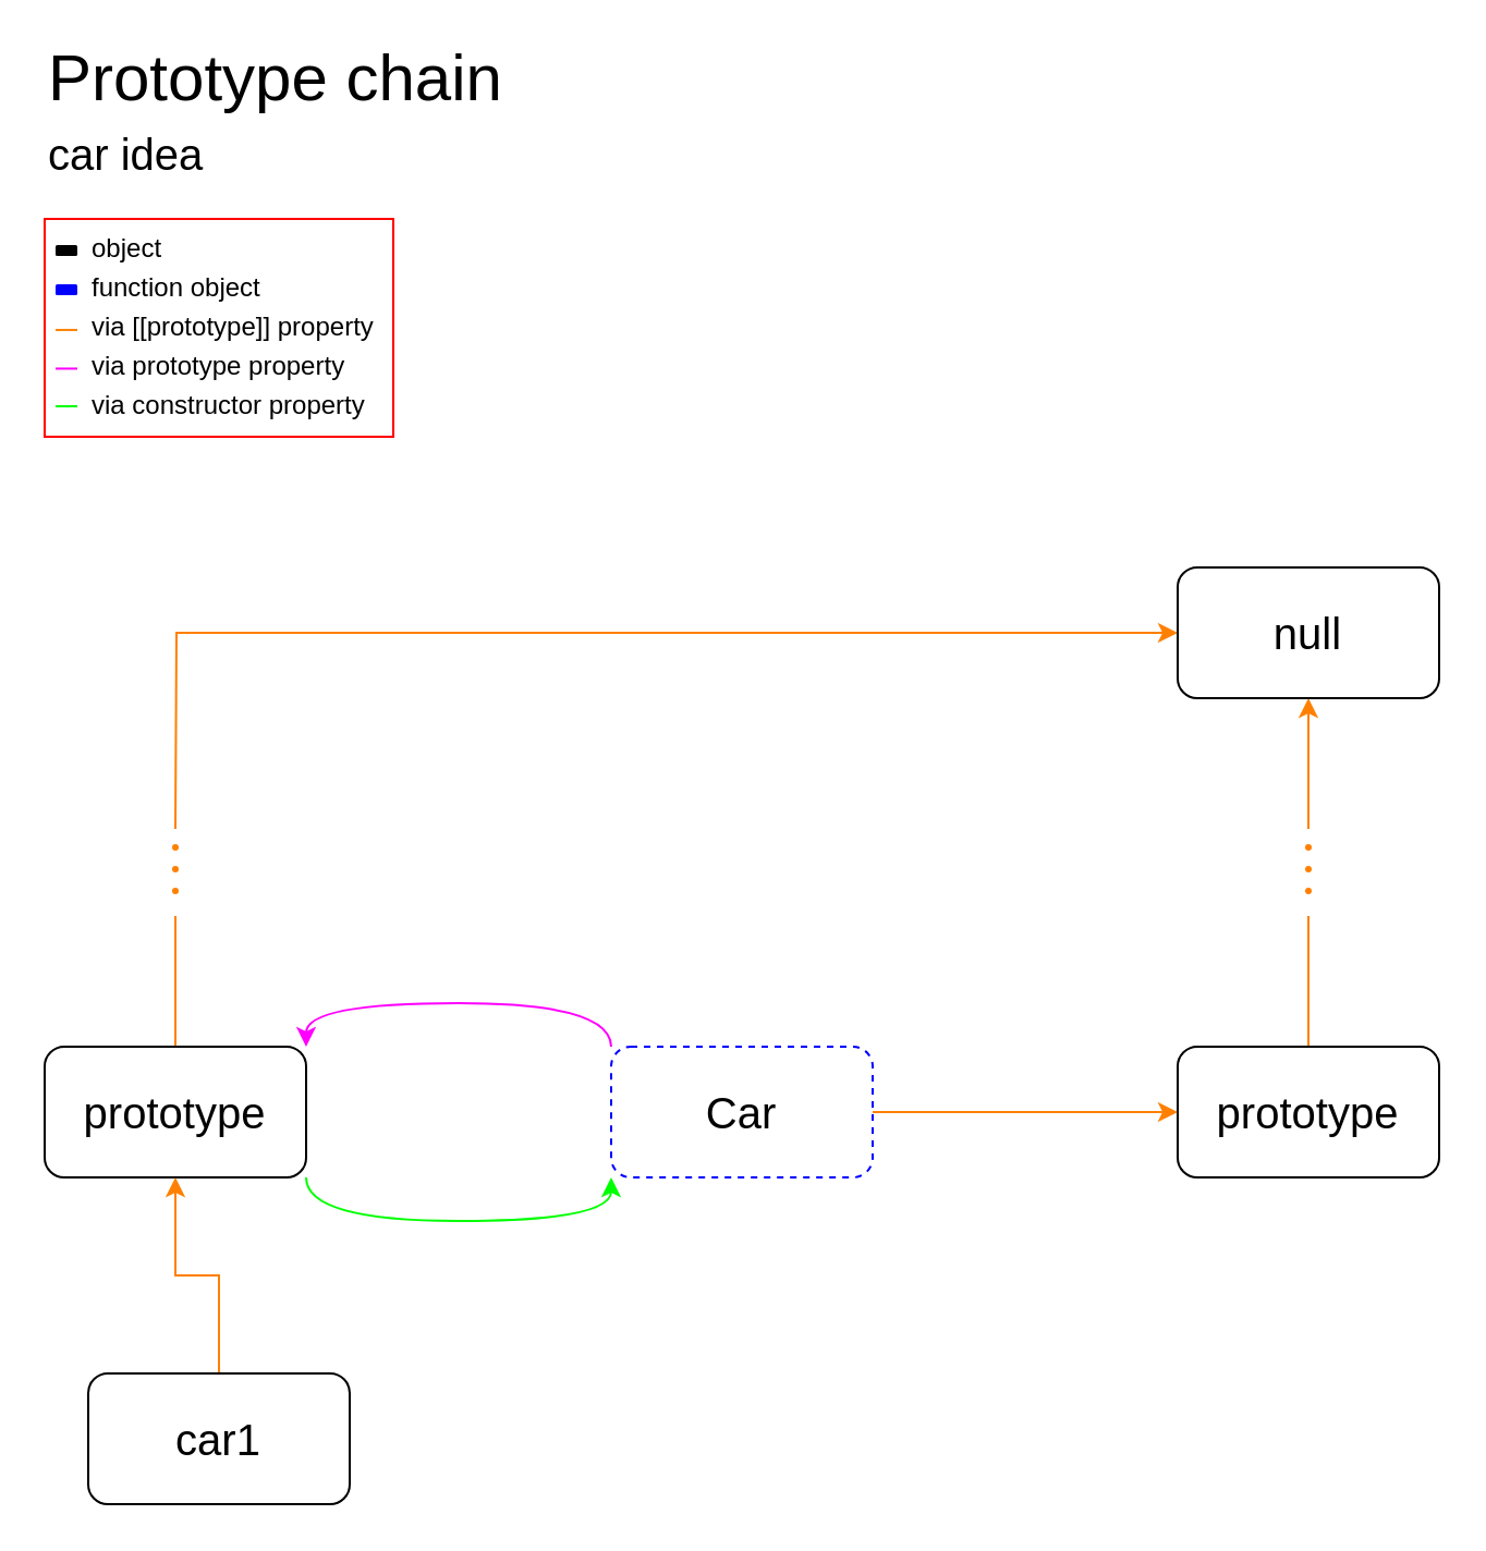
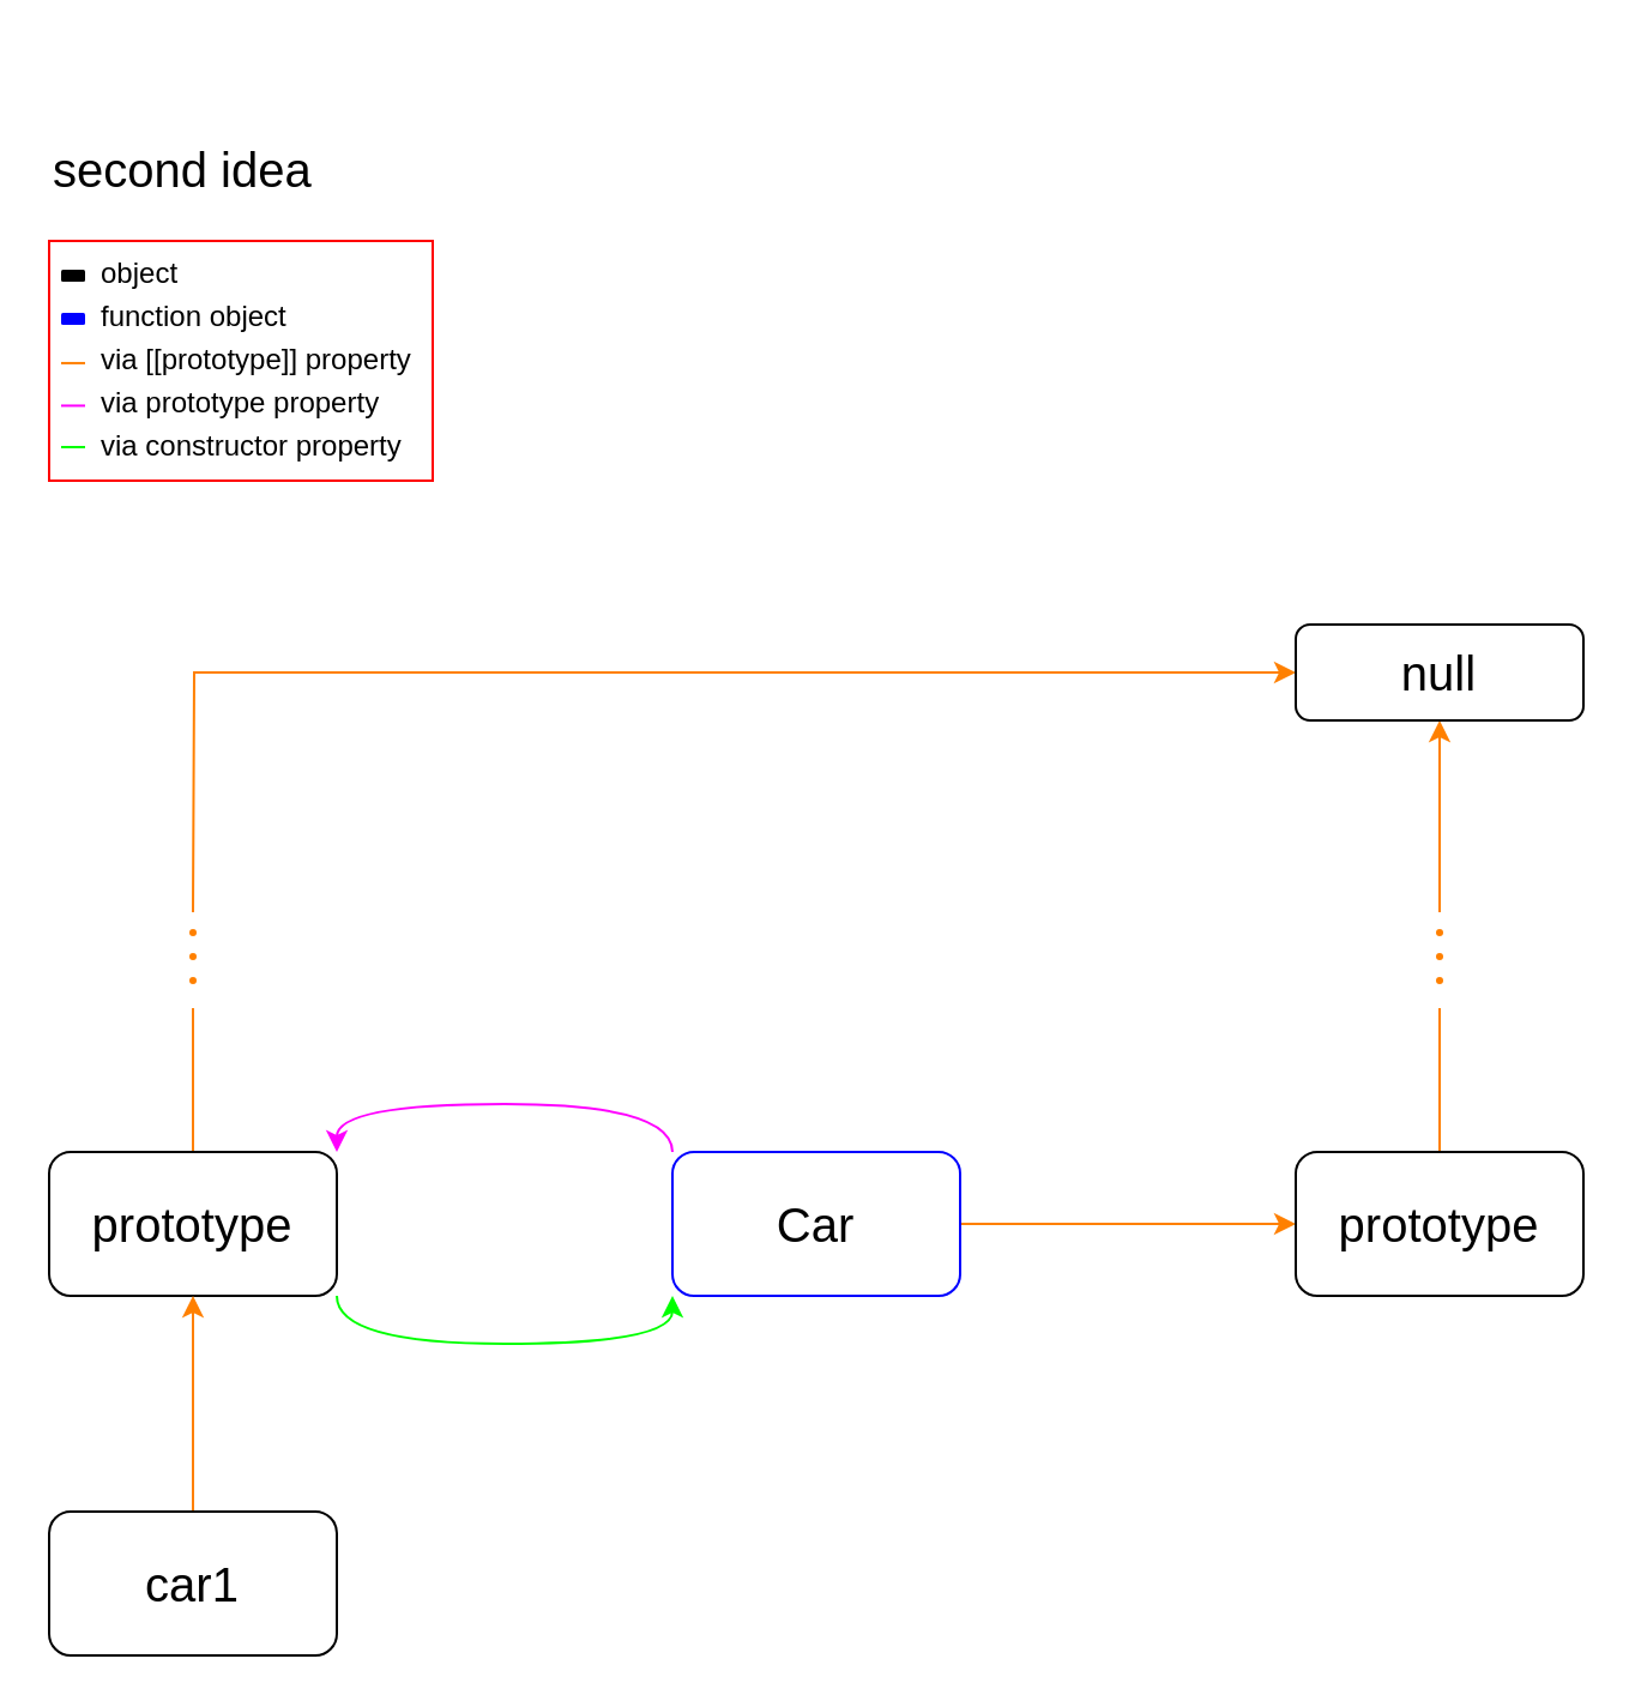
  <mxCell id="0" />
  <mxCell id="1" parent="0" />
  <mxCell id="2" style="edgeStyle=orthogonalEdgeStyle;rounded=0;orthogonalLoop=1;jettySize=auto;html=1;startArrow=classic;startFill=1;endArrow=none;endFill=0;fillColor=#ffe6cc;strokeColor=#FF8000;exitX=0;exitY=0.5;exitDx=0;exitDy=0;" parent="1" source="22" edge="1"><mxGeometry relative="1" as="geometry"><mxPoint x="80" y="380" as="targetPoint" /><mxPoint x="80" y="320" as="sourcePoint" /></mxGeometry></mxCell>
  <mxCell id="3" style="edgeStyle=orthogonalEdgeStyle;rounded=0;orthogonalLoop=1;jettySize=auto;html=1;endArrow=none;endFill=0;fillColor=#ffe6cc;strokeColor=#FF8000;" parent="1" source="5" edge="1"><mxGeometry relative="1" as="geometry"><mxPoint x="80" y="420" as="targetPoint" /></mxGeometry></mxCell>
  <mxCell id="4" style="edgeStyle=orthogonalEdgeStyle;orthogonalLoop=1;jettySize=auto;html=1;entryX=0;entryY=0;entryDx=0;entryDy=0;strokeColor=#FF00FF;fillColor=#ffe6cc;fontSize=10;fontColor=#000000;exitX=1;exitY=0;exitDx=0;exitDy=0;strokeWidth=1;curved=1;startArrow=classic;startFill=1;endArrow=none;endFill=0;" parent="1" source="5" target="9" edge="1"><mxGeometry relative="1" as="geometry"><Array as="points"><mxPoint x="140" y="460" /><mxPoint x="280" y="460" /></Array></mxGeometry></mxCell>
  <mxCell id="5" value="prototype" style="rounded=1;whiteSpace=wrap;html=1;fontSize=20;" parent="1" vertex="1"><mxGeometry x="20" y="480" width="120" height="60" as="geometry" /></mxCell>
  <mxCell id="6" style="edgeStyle=orthogonalEdgeStyle;rounded=0;orthogonalLoop=1;jettySize=auto;html=1;entryX=0.5;entryY=1;entryDx=0;entryDy=0;fillColor=#ffe6cc;strokeColor=#FF8000;" parent="1" source="7" target="5" edge="1"><mxGeometry relative="1" as="geometry" /></mxCell>
- <mxCell id="7" value="car1" style="rounded=1;whiteSpace=wrap;html=1;fontSize=20;" parent="1" vertex="1"><mxGeometry x="40" y="630" width="120" height="60" as="geometry" /></mxCell>
+ <mxCell id="7" value="car1" style="rounded=1;whiteSpace=wrap;html=1;fontSize=20;" parent="1" vertex="1"><mxGeometry x="20" y="630" width="120" height="60" as="geometry" /></mxCell>
  <mxCell id="8" style="edgeStyle=orthogonalEdgeStyle;rounded=0;orthogonalLoop=1;jettySize=auto;html=1;entryX=0;entryY=0.5;entryDx=0;entryDy=0;strokeColor=#FF8000;fillColor=#ffe6cc;fontSize=10;fontColor=#000000;" parent="1" source="9" target="24" edge="1"><mxGeometry relative="1" as="geometry" /></mxCell>
- <mxCell id="9" value="Car" style="rounded=1;whiteSpace=wrap;html=1;fontSize=20;strokeColor=#0000FF;dashed=1;" parent="1" vertex="1"><mxGeometry x="280" y="480" width="120" height="60" as="geometry" /></mxCell>
+ <mxCell id="9" value="Car" style="rounded=1;whiteSpace=wrap;html=1;fontSize=20;strokeColor=#0000FF;" parent="1" vertex="1"><mxGeometry x="280" y="480" width="120" height="60" as="geometry" /></mxCell>
  <mxCell id="10" value="" style="ellipse;whiteSpace=wrap;html=1;aspect=fixed;fillColor=#FF8000;strokeColor=none;" parent="1" vertex="1"><mxGeometry x="78.5" y="387" width="3" height="3" as="geometry" /></mxCell>
  <mxCell id="11" value="" style="ellipse;whiteSpace=wrap;html=1;aspect=fixed;fillColor=#FF8000;strokeColor=none;" parent="1" vertex="1"><mxGeometry x="78.5" y="397" width="3" height="3" as="geometry" /></mxCell>
  <mxCell id="12" value="" style="ellipse;whiteSpace=wrap;html=1;aspect=fixed;fillColor=#FF8000;strokeColor=none;" parent="1" vertex="1"><mxGeometry x="78.5" y="407" width="3" height="3" as="geometry" /></mxCell>
- <mxCell id="13" value="Prototype chain" style="text;html=1;strokeColor=none;fillColor=none;align=left;verticalAlign=middle;whiteSpace=wrap;rounded=0;fontSize=30;" parent="1" vertex="1"><mxGeometry x="20" y="20" width="220" height="30" as="geometry" /></mxCell>
- <mxCell id="14" value="car idea" style="text;html=1;strokeColor=none;fillColor=none;align=left;verticalAlign=middle;whiteSpace=wrap;rounded=0;fontSize=20;" parent="1" vertex="1"><mxGeometry x="20" y="60" width="220" height="20" as="geometry" /></mxCell>
+ <mxCell id="14" value="second idea" style="text;html=1;strokeColor=none;fillColor=none;align=left;verticalAlign=middle;whiteSpace=wrap;rounded=0;fontSize=20;" parent="1" vertex="1"><mxGeometry x="20" y="60" width="220" height="20" as="geometry" /></mxCell>
  <mxCell id="15" value="&lt;font style=&quot;font-size: 12px ; line-height: 150%&quot;&gt;&lt;span&gt;object&lt;/span&gt;&lt;br&gt;function object&lt;br&gt;&lt;span&gt;via [[prototype]] property&lt;br&gt;via prototype property&lt;br&gt;via constructor property&lt;br&gt;&lt;/span&gt;&lt;/font&gt;" style="rounded=0;whiteSpace=wrap;html=1;fillColor=none;fontSize=10;align=left;strokeColor=#FF0000;verticalAlign=top;spacingLeft=22;strokeWidth=1;spacing=0;spacingTop=0;" parent="1" vertex="1"><mxGeometry x="20" y="100" width="160" height="100" as="geometry" /></mxCell>
  <mxCell id="16" value="" style="rounded=1;whiteSpace=wrap;html=1;strokeWidth=1;fillColor=#000000;gradientColor=none;fontSize=10;fontColor=#000000;align=left;strokeColor=none;" parent="1" vertex="1"><mxGeometry x="25" y="112" width="10" height="5" as="geometry" /></mxCell>
  <mxCell id="17" value="" style="endArrow=none;html=1;strokeColor=#FF8000;fillColor=#fa6800;fontSize=10;fontColor=#000000;" parent="1" edge="1"><mxGeometry width="50" height="50" relative="1" as="geometry"><mxPoint x="25" y="150.97" as="sourcePoint" /><mxPoint x="35" y="150.97" as="targetPoint" /></mxGeometry></mxCell>
  <mxCell id="18" value="" style="endArrow=none;html=1;strokeColor=#FF00FF;fillColor=#d80073;fontSize=10;fontColor=#000000;" parent="1" edge="1"><mxGeometry width="50" height="50" relative="1" as="geometry"><mxPoint x="25" y="168.72" as="sourcePoint" /><mxPoint x="35" y="168.72" as="targetPoint" /></mxGeometry></mxCell>
  <mxCell id="19" value="" style="rounded=1;whiteSpace=wrap;html=1;strokeWidth=1;fillColor=#0000FF;gradientColor=none;fontSize=10;fontColor=#000000;align=left;strokeColor=none;" parent="1" vertex="1"><mxGeometry x="25" y="130" width="10" height="5" as="geometry" /></mxCell>
  <mxCell id="20" value="" style="endArrow=none;html=1;strokeColor=#00FF00;fillColor=#008a00;fontSize=10;fontColor=#000000;" parent="1" edge="1"><mxGeometry width="50" height="50" relative="1" as="geometry"><mxPoint x="25" y="186" as="sourcePoint" /><mxPoint x="35" y="186" as="targetPoint" /></mxGeometry></mxCell>
  <mxCell id="21" style="edgeStyle=orthogonalEdgeStyle;rounded=0;orthogonalLoop=1;jettySize=auto;html=1;startArrow=classic;startFill=1;endArrow=none;endFill=0;fillColor=#ffe6cc;strokeColor=#FF8000;" parent="1" source="22" edge="1"><mxGeometry relative="1" as="geometry"><mxPoint x="600" y="380" as="targetPoint" /></mxGeometry></mxCell>
- <mxCell id="22" value="null" style="rounded=1;whiteSpace=wrap;html=1;fontSize=20;" parent="1" vertex="1"><mxGeometry x="540" y="260" width="120" height="60" as="geometry" /></mxCell>
+ <mxCell id="22" value="null" style="rounded=1;whiteSpace=wrap;html=1;fontSize=20;" parent="1" vertex="1"><mxGeometry x="540" y="260" width="120" height="40" as="geometry" /></mxCell>
  <mxCell id="23" style="edgeStyle=orthogonalEdgeStyle;rounded=0;orthogonalLoop=1;jettySize=auto;html=1;endArrow=none;endFill=0;fillColor=#ffe6cc;strokeColor=#FF8000;" parent="1" source="24" edge="1"><mxGeometry relative="1" as="geometry"><mxPoint x="600" y="420" as="targetPoint" /></mxGeometry></mxCell>
  <mxCell id="24" value="prototype" style="rounded=1;whiteSpace=wrap;html=1;fontSize=20;" parent="1" vertex="1"><mxGeometry x="540" y="480" width="120" height="60" as="geometry" /></mxCell>
  <mxCell id="25" value="" style="ellipse;whiteSpace=wrap;html=1;aspect=fixed;fillColor=#FF8000;strokeColor=none;" parent="1" vertex="1"><mxGeometry x="598.5" y="387" width="3" height="3" as="geometry" /></mxCell>
  <mxCell id="26" value="" style="ellipse;whiteSpace=wrap;html=1;aspect=fixed;fillColor=#FF8000;strokeColor=none;" parent="1" vertex="1"><mxGeometry x="598.5" y="397" width="3" height="3" as="geometry" /></mxCell>
  <mxCell id="27" value="" style="ellipse;whiteSpace=wrap;html=1;aspect=fixed;fillColor=#FF8000;strokeColor=none;" parent="1" vertex="1"><mxGeometry x="598.5" y="407" width="3" height="3" as="geometry" /></mxCell>
  <mxCell id="28" style="edgeStyle=orthogonalEdgeStyle;orthogonalLoop=1;jettySize=auto;html=1;strokeColor=#00FF00;fillColor=#ffe6cc;fontSize=10;fontColor=#000000;curved=1;strokeWidth=1;entryX=0;entryY=1;entryDx=0;entryDy=0;exitX=1;exitY=1;exitDx=0;exitDy=0;startArrow=none;startFill=0;endArrow=classic;endFill=1;" parent="1" source="5" target="9" edge="1"><mxGeometry relative="1" as="geometry"><mxPoint x="160" y="520" as="sourcePoint" /><mxPoint x="280" y="550" as="targetPoint" /><Array as="points"><mxPoint x="140" y="560" /><mxPoint x="280" y="560" /></Array></mxGeometry></mxCell>
